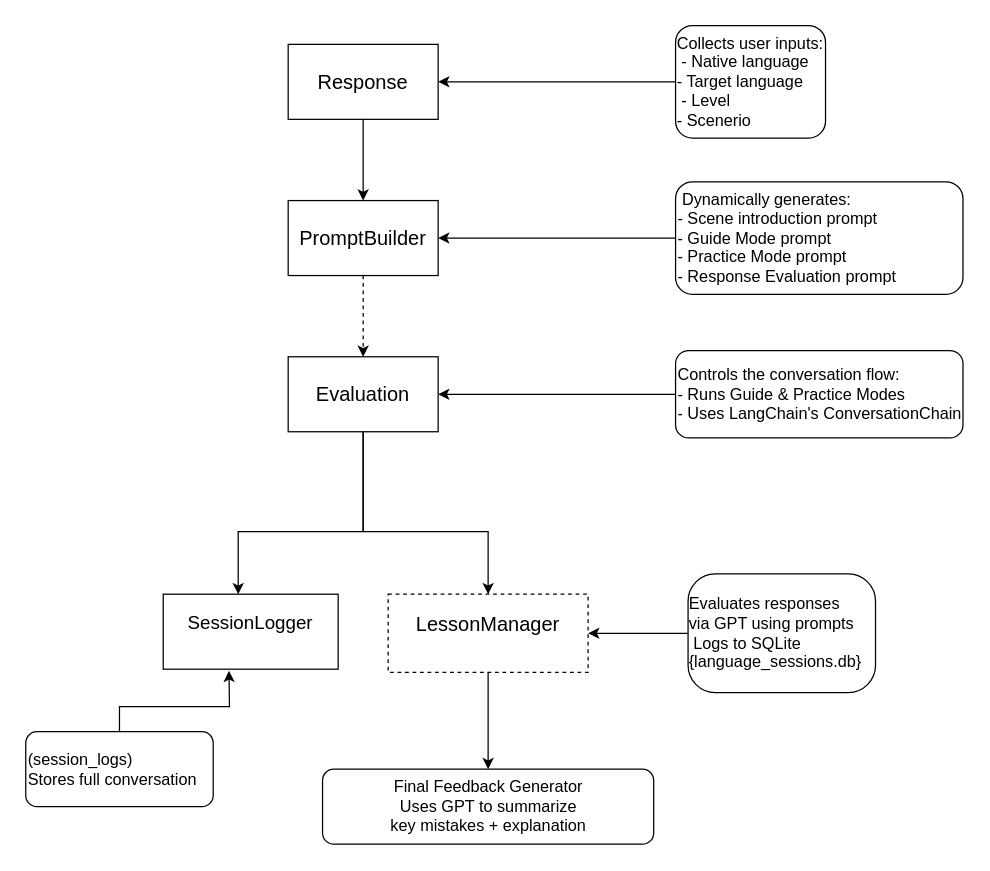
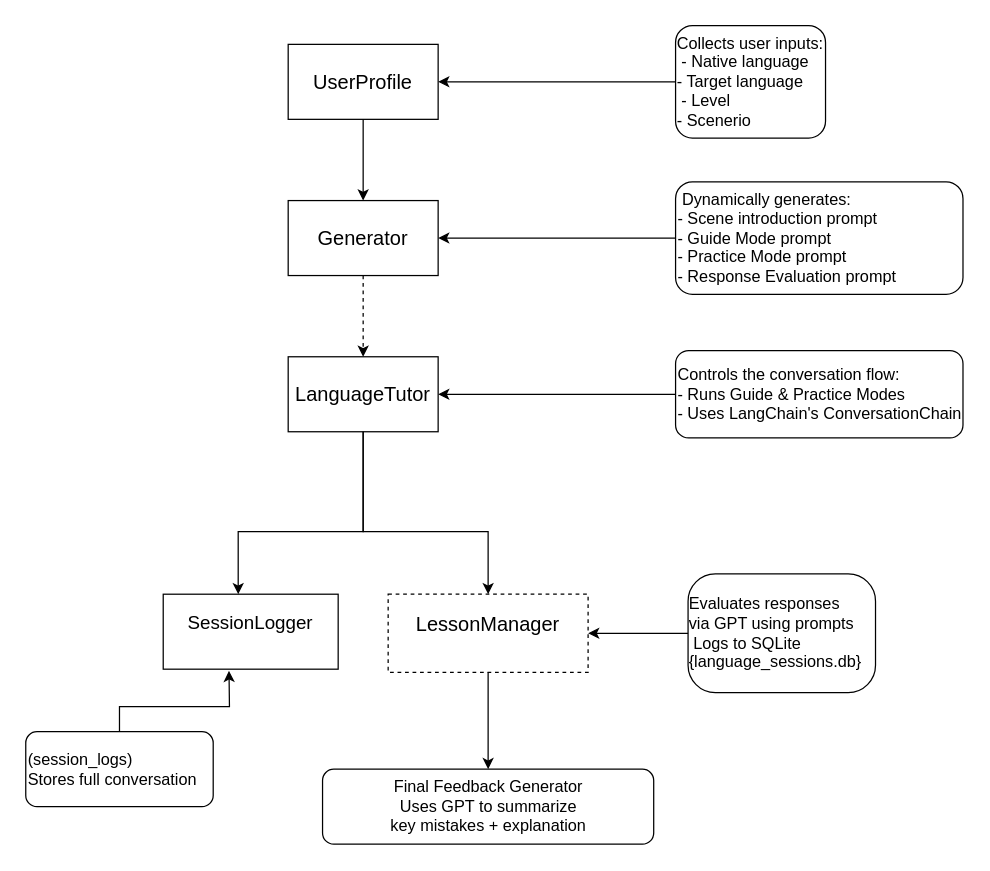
  <mxCell id="0" />
  <mxCell id="1" parent="0" />
  <mxCell id="2" value="&lt;font style=&quot;font-size: 13px;&quot;&gt;Collects user inputs:&lt;/font&gt;&lt;div style=&quot;text-align: justify;&quot;&gt;&lt;font style=&quot;font-size: 13px;&quot;&gt;&amp;nbsp;- Native language&lt;/font&gt;&lt;/div&gt;&lt;div style=&quot;text-align: justify;&quot;&gt;&lt;font style=&quot;font-size: 13px;&quot;&gt;- Target language&lt;/font&gt;&lt;/div&gt;&lt;div style=&quot;text-align: justify;&quot;&gt;&lt;font style=&quot;font-size: 13px;&quot;&gt;&amp;nbsp;- Level&lt;/font&gt;&lt;/div&gt;&lt;div style=&quot;text-align: justify;&quot;&gt;&lt;font style=&quot;font-size: 13px;&quot;&gt;- Scenerio&lt;/font&gt;&lt;/div&gt;" style="rounded=1;whiteSpace=wrap;html=1;" vertex="1" parent="1"><mxGeometry x="540" y="20" width="120" height="90" as="geometry" /></mxCell>
  <mxCell id="3" value="&lt;div style=&quot;&quot;&gt;&lt;span style=&quot;background-color: transparent; color: light-dark(rgb(0, 0, 0), rgb(255, 255, 255));&quot;&gt;&lt;font style=&quot;font-size: 13px;&quot;&gt;&amp;nbsp;Dynamically generates:&lt;/font&gt;&lt;/span&gt;&lt;/div&gt;&lt;div style=&quot;&quot;&gt;&lt;font style=&quot;font-size: 13px;&quot;&gt;- Scene introduction prompt&lt;/font&gt;&lt;/div&gt;&lt;div style=&quot;&quot;&gt;&lt;font style=&quot;font-size: 13px;&quot;&gt;- Guide Mode prompt&lt;/font&gt;&lt;/div&gt;&lt;div style=&quot;&quot;&gt;&lt;font style=&quot;font-size: 13px;&quot;&gt;- Practice Mode prompt&lt;/font&gt;&lt;/div&gt;&lt;div style=&quot;&quot;&gt;&lt;font style=&quot;font-size: 13px;&quot;&gt;- Response Evaluation prompt&lt;/font&gt;&lt;/div&gt;" style="rounded=1;whiteSpace=wrap;html=1;align=left;" vertex="1" parent="1"><mxGeometry x="540" y="145" width="230" height="90" as="geometry" /></mxCell>
  <mxCell id="4" value="&lt;font style=&quot;font-size: 13px;&quot;&gt;Controls the conversation flow:&lt;/font&gt;&lt;div&gt;&lt;font style=&quot;font-size: 13px;&quot;&gt;- Runs Guide &amp;amp; Practice Modes&lt;/font&gt;&lt;/div&gt;&lt;div&gt;&lt;font style=&quot;font-size: 13px;&quot;&gt;- Uses LangChain's ConversationChain&lt;/font&gt;&lt;/div&gt;" style="rounded=1;whiteSpace=wrap;html=1;align=left;" vertex="1" parent="1"><mxGeometry x="540" y="280" width="230" height="70" as="geometry" /></mxCell>
- <mxCell id="5" value="&lt;font style=&quot;font-size: 16px;&quot;&gt;PromptBuilder&lt;/font&gt;" style="rounded=0;whiteSpace=wrap;html=1;" vertex="1" parent="1"><mxGeometry x="230" y="160" width="120" height="60" as="geometry" /></mxCell>
- <mxCell id="6" value="&lt;font style=&quot;font-size: 16px;&quot;&gt;Response&lt;/font&gt;" style="rounded=0;whiteSpace=wrap;html=1;" vertex="1" parent="1"><mxGeometry x="230" y="35" width="120" height="60" as="geometry" /></mxCell>
- <mxCell id="7" value="&lt;font style=&quot;font-size: 16px;&quot;&gt;Evaluation&lt;/font&gt;" style="rounded=0;whiteSpace=wrap;html=1;" vertex="1" parent="1"><mxGeometry x="230" y="285" width="120" height="60" as="geometry" /></mxCell>
+ <mxCell id="5" value="&lt;font style=&quot;font-size: 16px;&quot;&gt;Generator&lt;/font&gt;" style="rounded=0;whiteSpace=wrap;html=1;" vertex="1" parent="1"><mxGeometry x="230" y="160" width="120" height="60" as="geometry" /></mxCell>
+ <mxCell id="6" value="&lt;font style=&quot;font-size: 16px;&quot;&gt;UserProfile&lt;/font&gt;" style="rounded=0;whiteSpace=wrap;html=1;" vertex="1" parent="1"><mxGeometry x="230" y="35" width="120" height="60" as="geometry" /></mxCell>
+ <mxCell id="7" value="&lt;font style=&quot;font-size: 16px;&quot;&gt;LanguageTutor&lt;/font&gt;" style="rounded=0;whiteSpace=wrap;html=1;" vertex="1" parent="1"><mxGeometry x="230" y="285" width="120" height="60" as="geometry" /></mxCell>
  <mxCell id="8" value="&lt;font style=&quot;font-size: 15px;&quot;&gt;SessionLogger&lt;/font&gt;&lt;div&gt;&lt;br&gt;&lt;/div&gt;" style="rounded=0;whiteSpace=wrap;html=1;align=center;" vertex="1" parent="1"><mxGeometry x="130" y="475" width="140" height="60" as="geometry" /></mxCell>
  <mxCell id="9" value="&lt;font style=&quot;font-size: 16px;&quot;&gt;LessonManager&lt;/font&gt;&lt;div&gt;&lt;br&gt;&lt;/div&gt;" style="rounded=0;whiteSpace=wrap;html=1;align=center;dashed=1;" vertex="1" parent="1"><mxGeometry x="310" y="475" width="160" height="62.5" as="geometry" /></mxCell>
  <mxCell id="10" value="" style="endArrow=classic;html=1;rounded=0;entryX=1;entryY=0.5;entryDx=0;entryDy=0;exitX=0;exitY=0.5;exitDx=0;exitDy=0;" edge="1" parent="1" source="2" target="6"><mxGeometry width="50" height="50" relative="1" as="geometry"><mxPoint x="340" y="45" as="sourcePoint" /><mxPoint x="390" y="-5" as="targetPoint" /></mxGeometry></mxCell>
  <mxCell id="11" value="" style="endArrow=classic;html=1;rounded=0;entryX=1;entryY=0.5;entryDx=0;entryDy=0;exitX=0;exitY=0.5;exitDx=0;exitDy=0;" edge="1" parent="1" source="3" target="5"><mxGeometry width="50" height="50" relative="1" as="geometry"><mxPoint x="280" y="185" as="sourcePoint" /><mxPoint x="170" y="185" as="targetPoint" /></mxGeometry></mxCell>
  <mxCell id="12" value="" style="endArrow=classic;html=1;rounded=0;exitX=0;exitY=0.5;exitDx=0;exitDy=0;entryX=1;entryY=0.5;entryDx=0;entryDy=0;" edge="1" parent="1" source="4" target="7"><mxGeometry width="50" height="50" relative="1" as="geometry"><mxPoint x="270" y="325" as="sourcePoint" /><mxPoint x="210" y="325" as="targetPoint" /></mxGeometry></mxCell>
  <mxCell id="13" value="" style="endArrow=classic;html=1;rounded=0;entryX=0.5;entryY=0;entryDx=0;entryDy=0;exitX=0.5;exitY=1;exitDx=0;exitDy=0;" edge="1" parent="1" source="6" target="5"><mxGeometry width="50" height="50" relative="1" as="geometry"><mxPoint x="140" y="125" as="sourcePoint" /><mxPoint x="30" y="125" as="targetPoint" /></mxGeometry></mxCell>
  <mxCell id="14" value="" style="endArrow=classic;html=1;rounded=0;entryX=0.5;entryY=0;entryDx=0;entryDy=0;exitX=0.5;exitY=1;exitDx=0;exitDy=0;dashed=1;" edge="1" parent="1" source="5" target="7"><mxGeometry width="50" height="50" relative="1" as="geometry"><mxPoint x="150" y="265" as="sourcePoint" /><mxPoint x="40" y="265" as="targetPoint" /></mxGeometry></mxCell>
  <mxCell id="15" value="" style="endArrow=classic;html=1;rounded=0;exitX=0.5;exitY=1;exitDx=0;exitDy=0;" edge="1" parent="1" source="7"><mxGeometry width="50" height="50" relative="1" as="geometry"><mxPoint x="170" y="385" as="sourcePoint" /><mxPoint x="190" y="475" as="targetPoint" /><Array as="points"><mxPoint x="290" y="425" /><mxPoint x="190" y="425" /></Array></mxGeometry></mxCell>
  <mxCell id="16" value="" style="endArrow=classic;html=1;rounded=0;entryX=0.5;entryY=0;entryDx=0;entryDy=0;exitX=0.5;exitY=1;exitDx=0;exitDy=0;" edge="1" parent="1" source="7" target="9"><mxGeometry width="50" height="50" relative="1" as="geometry"><mxPoint x="230" y="405" as="sourcePoint" /><mxPoint x="120" y="405" as="targetPoint" /><Array as="points"><mxPoint x="290" y="425" /><mxPoint x="390" y="425" /></Array></mxGeometry></mxCell>
  <mxCell id="17" value="&lt;div style=&quot;text-align: left;&quot;&gt;&lt;font style=&quot;font-size: 13px;&quot;&gt;Evaluates responses&lt;/font&gt;&lt;/div&gt;&lt;div style=&quot;text-align: left;&quot;&gt;&lt;font style=&quot;font-size: 13px;&quot;&gt;via GPT using prompts&lt;/font&gt;&lt;/div&gt;&lt;div style=&quot;text-align: left;&quot;&gt;&lt;font style=&quot;font-size: 13px;&quot;&gt;&amp;nbsp;Logs to SQLite {language_sessions.db}&lt;/font&gt;&lt;/div&gt;" style="rounded=1;whiteSpace=wrap;html=1;arcSize=23;" vertex="1" parent="1"><mxGeometry x="550" y="458.75" width="150" height="95" as="geometry" /></mxCell>
  <mxCell id="18" value="&lt;div style=&quot;&quot;&gt;&lt;font style=&quot;font-size: 13px;&quot;&gt;(session_logs)&lt;/font&gt;&lt;/div&gt;&lt;div style=&quot;&quot;&gt;&lt;font style=&quot;font-size: 13px;&quot;&gt;Stores full&amp;nbsp;conversation&lt;/font&gt;&lt;/div&gt;" style="rounded=1;whiteSpace=wrap;html=1;align=left;" vertex="1" parent="1"><mxGeometry x="20" y="585" width="150" height="60" as="geometry" /></mxCell>
  <mxCell id="19" value="" style="endArrow=classic;html=1;rounded=0;exitX=0.5;exitY=0;exitDx=0;exitDy=0;entryX=0.376;entryY=1.022;entryDx=0;entryDy=0;entryPerimeter=0;" edge="1" parent="1" source="18" target="8"><mxGeometry width="50" height="50" relative="1" as="geometry"><mxPoint x="400" y="495" as="sourcePoint" /><mxPoint x="450" y="445" as="targetPoint" /><Array as="points"><mxPoint x="95" y="565" /><mxPoint x="183" y="565" /></Array></mxGeometry></mxCell>
  <mxCell id="20" value="" style="endArrow=classic;html=1;rounded=0;exitX=0;exitY=0.5;exitDx=0;exitDy=0;entryX=1;entryY=0.5;entryDx=0;entryDy=0;" edge="1" parent="1" source="17" target="9"><mxGeometry width="50" height="50" relative="1" as="geometry"><mxPoint x="500" y="495" as="sourcePoint" /><mxPoint x="568" y="466" as="targetPoint" /></mxGeometry></mxCell>
  <mxCell id="21" value="&lt;font style=&quot;font-size: 13px;&quot;&gt;Final Feedback Generator&lt;/font&gt;&lt;div&gt;&lt;font style=&quot;font-size: 13px;&quot;&gt;Uses GPT to summarize&lt;/font&gt;&lt;/div&gt;&lt;div&gt;&lt;font style=&quot;font-size: 13px;&quot;&gt;key mistakes + explanation&lt;/font&gt;&lt;/div&gt;" style="rounded=1;whiteSpace=wrap;html=1;align=center;" vertex="1" parent="1"><mxGeometry x="257.5" y="615" width="265" height="60" as="geometry" /></mxCell>
  <mxCell id="22" value="" style="endArrow=classic;html=1;rounded=0;entryX=0.5;entryY=0;entryDx=0;entryDy=0;exitX=0.5;exitY=1;exitDx=0;exitDy=0;" edge="1" parent="1" source="9" target="21"><mxGeometry width="50" height="50" relative="1" as="geometry"><mxPoint x="380" y="625" as="sourcePoint" /><mxPoint x="430" y="575" as="targetPoint" /></mxGeometry></mxCell>
